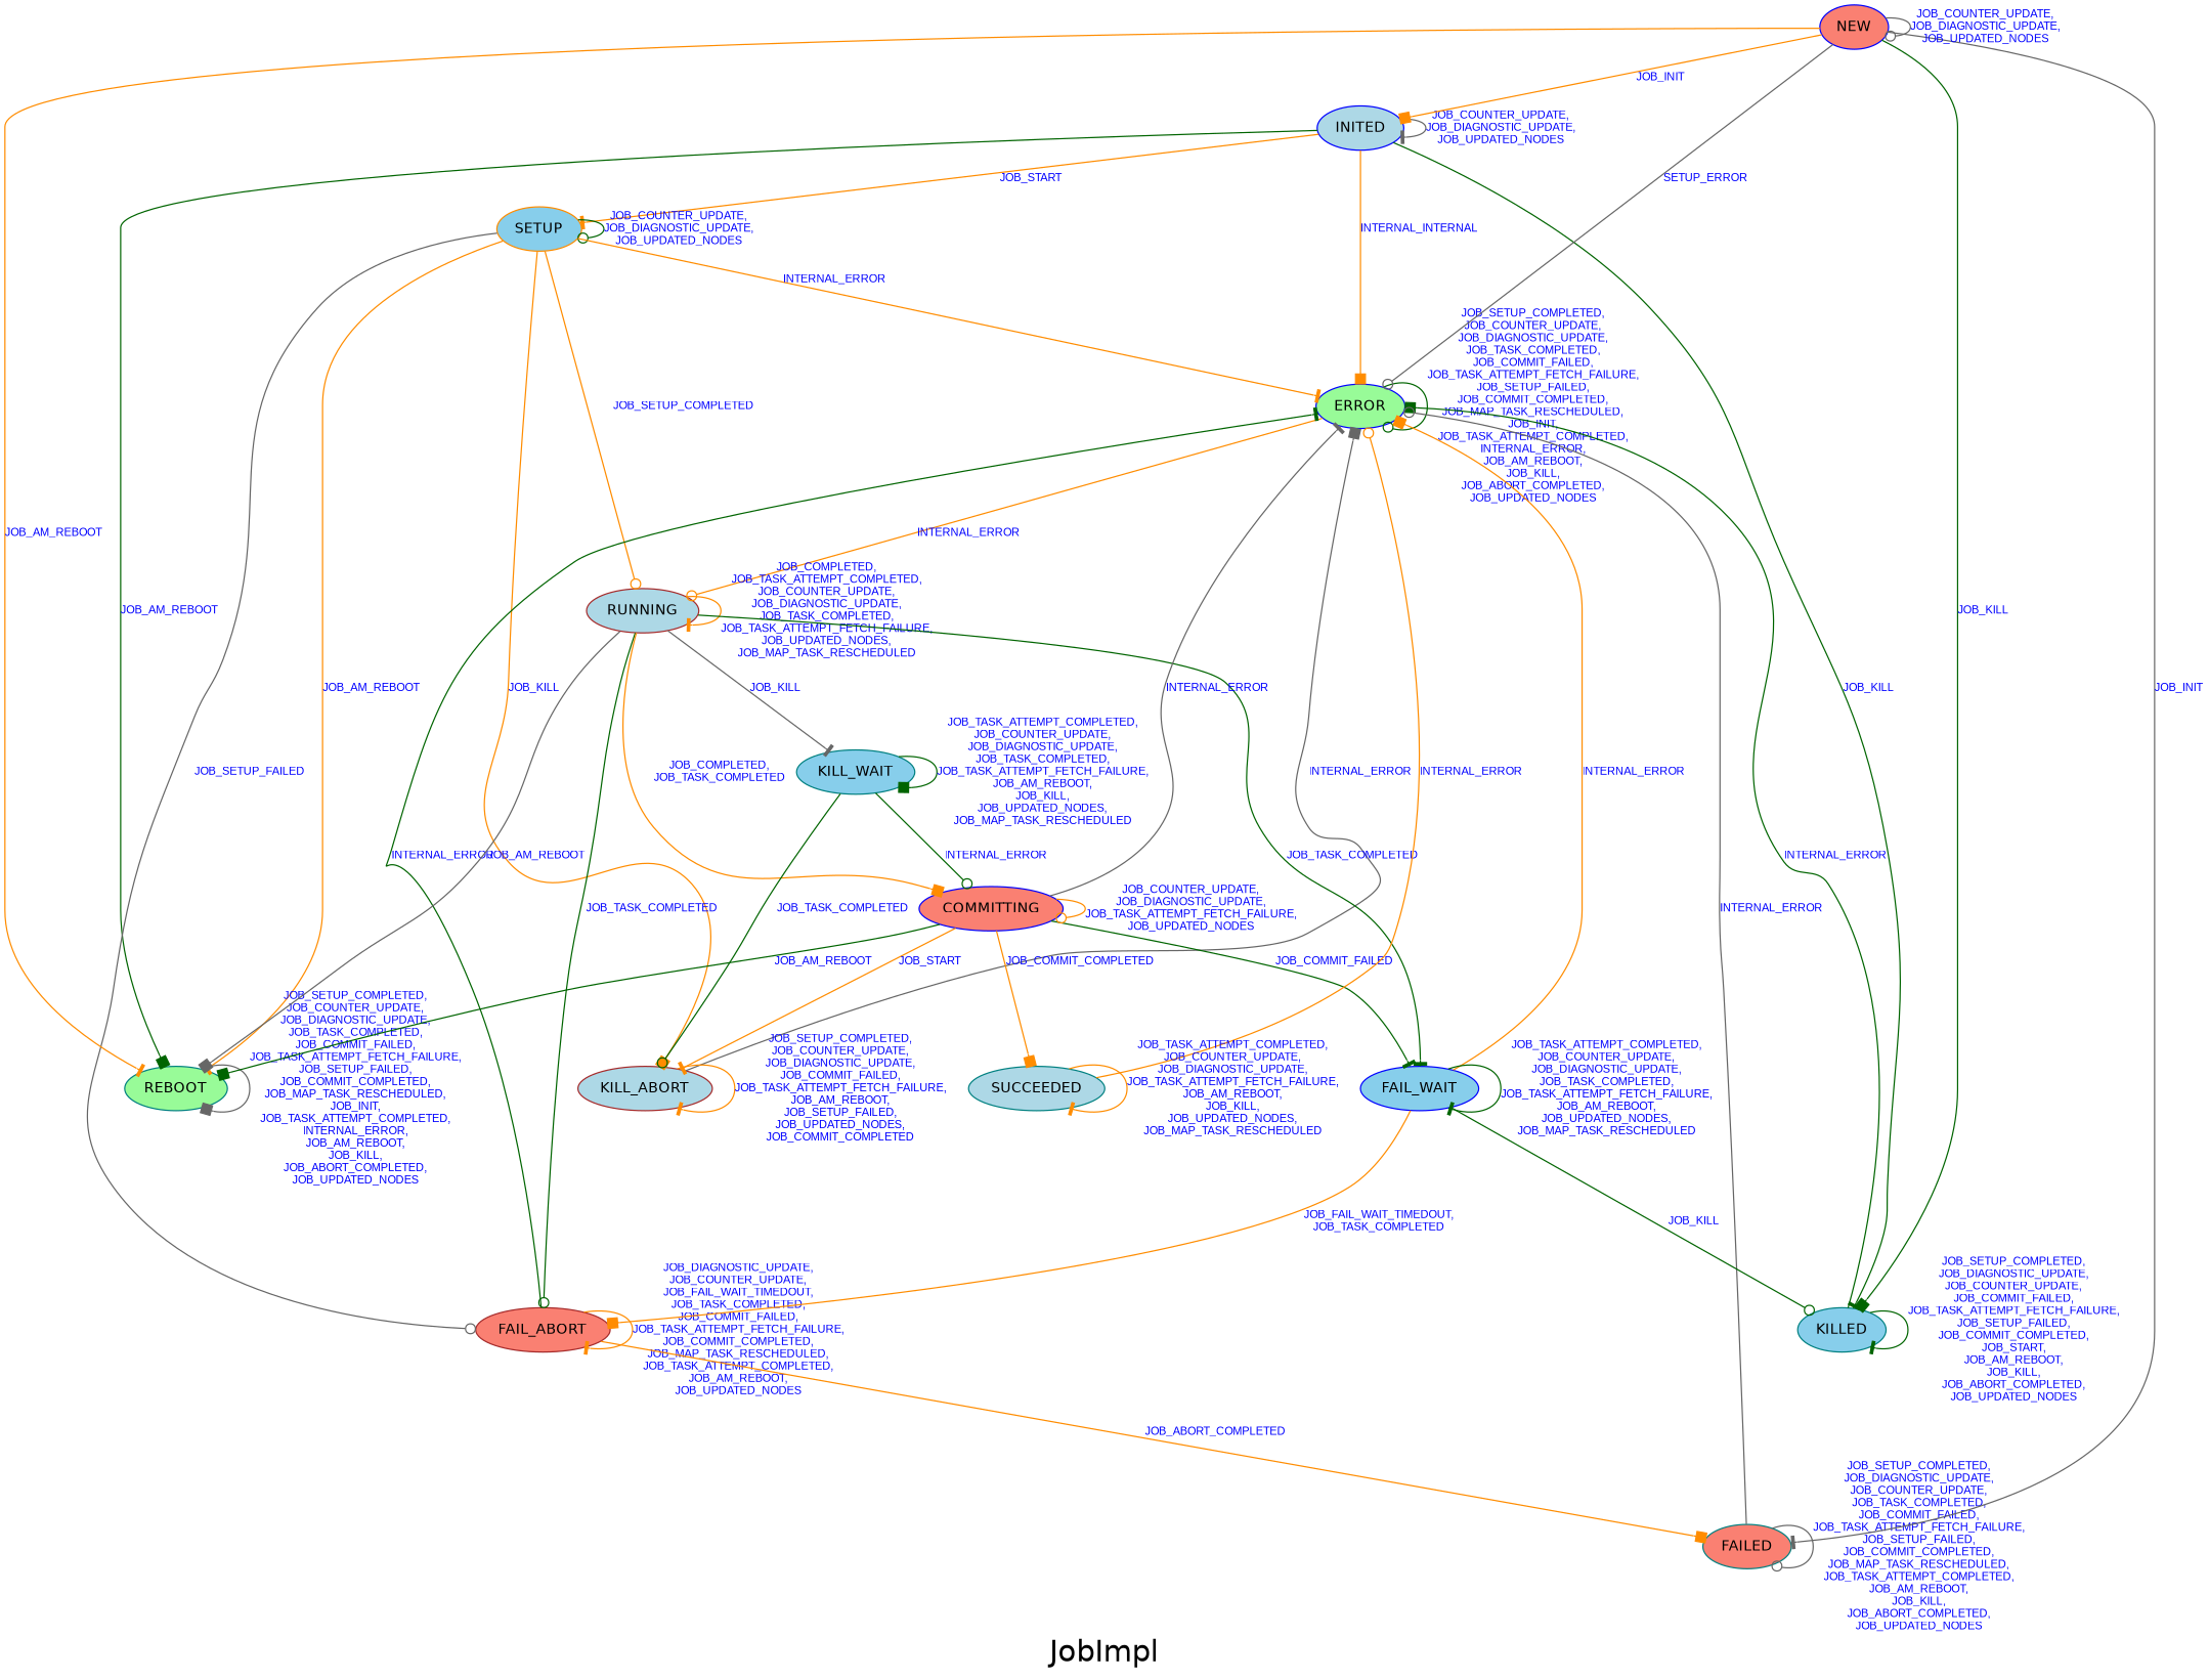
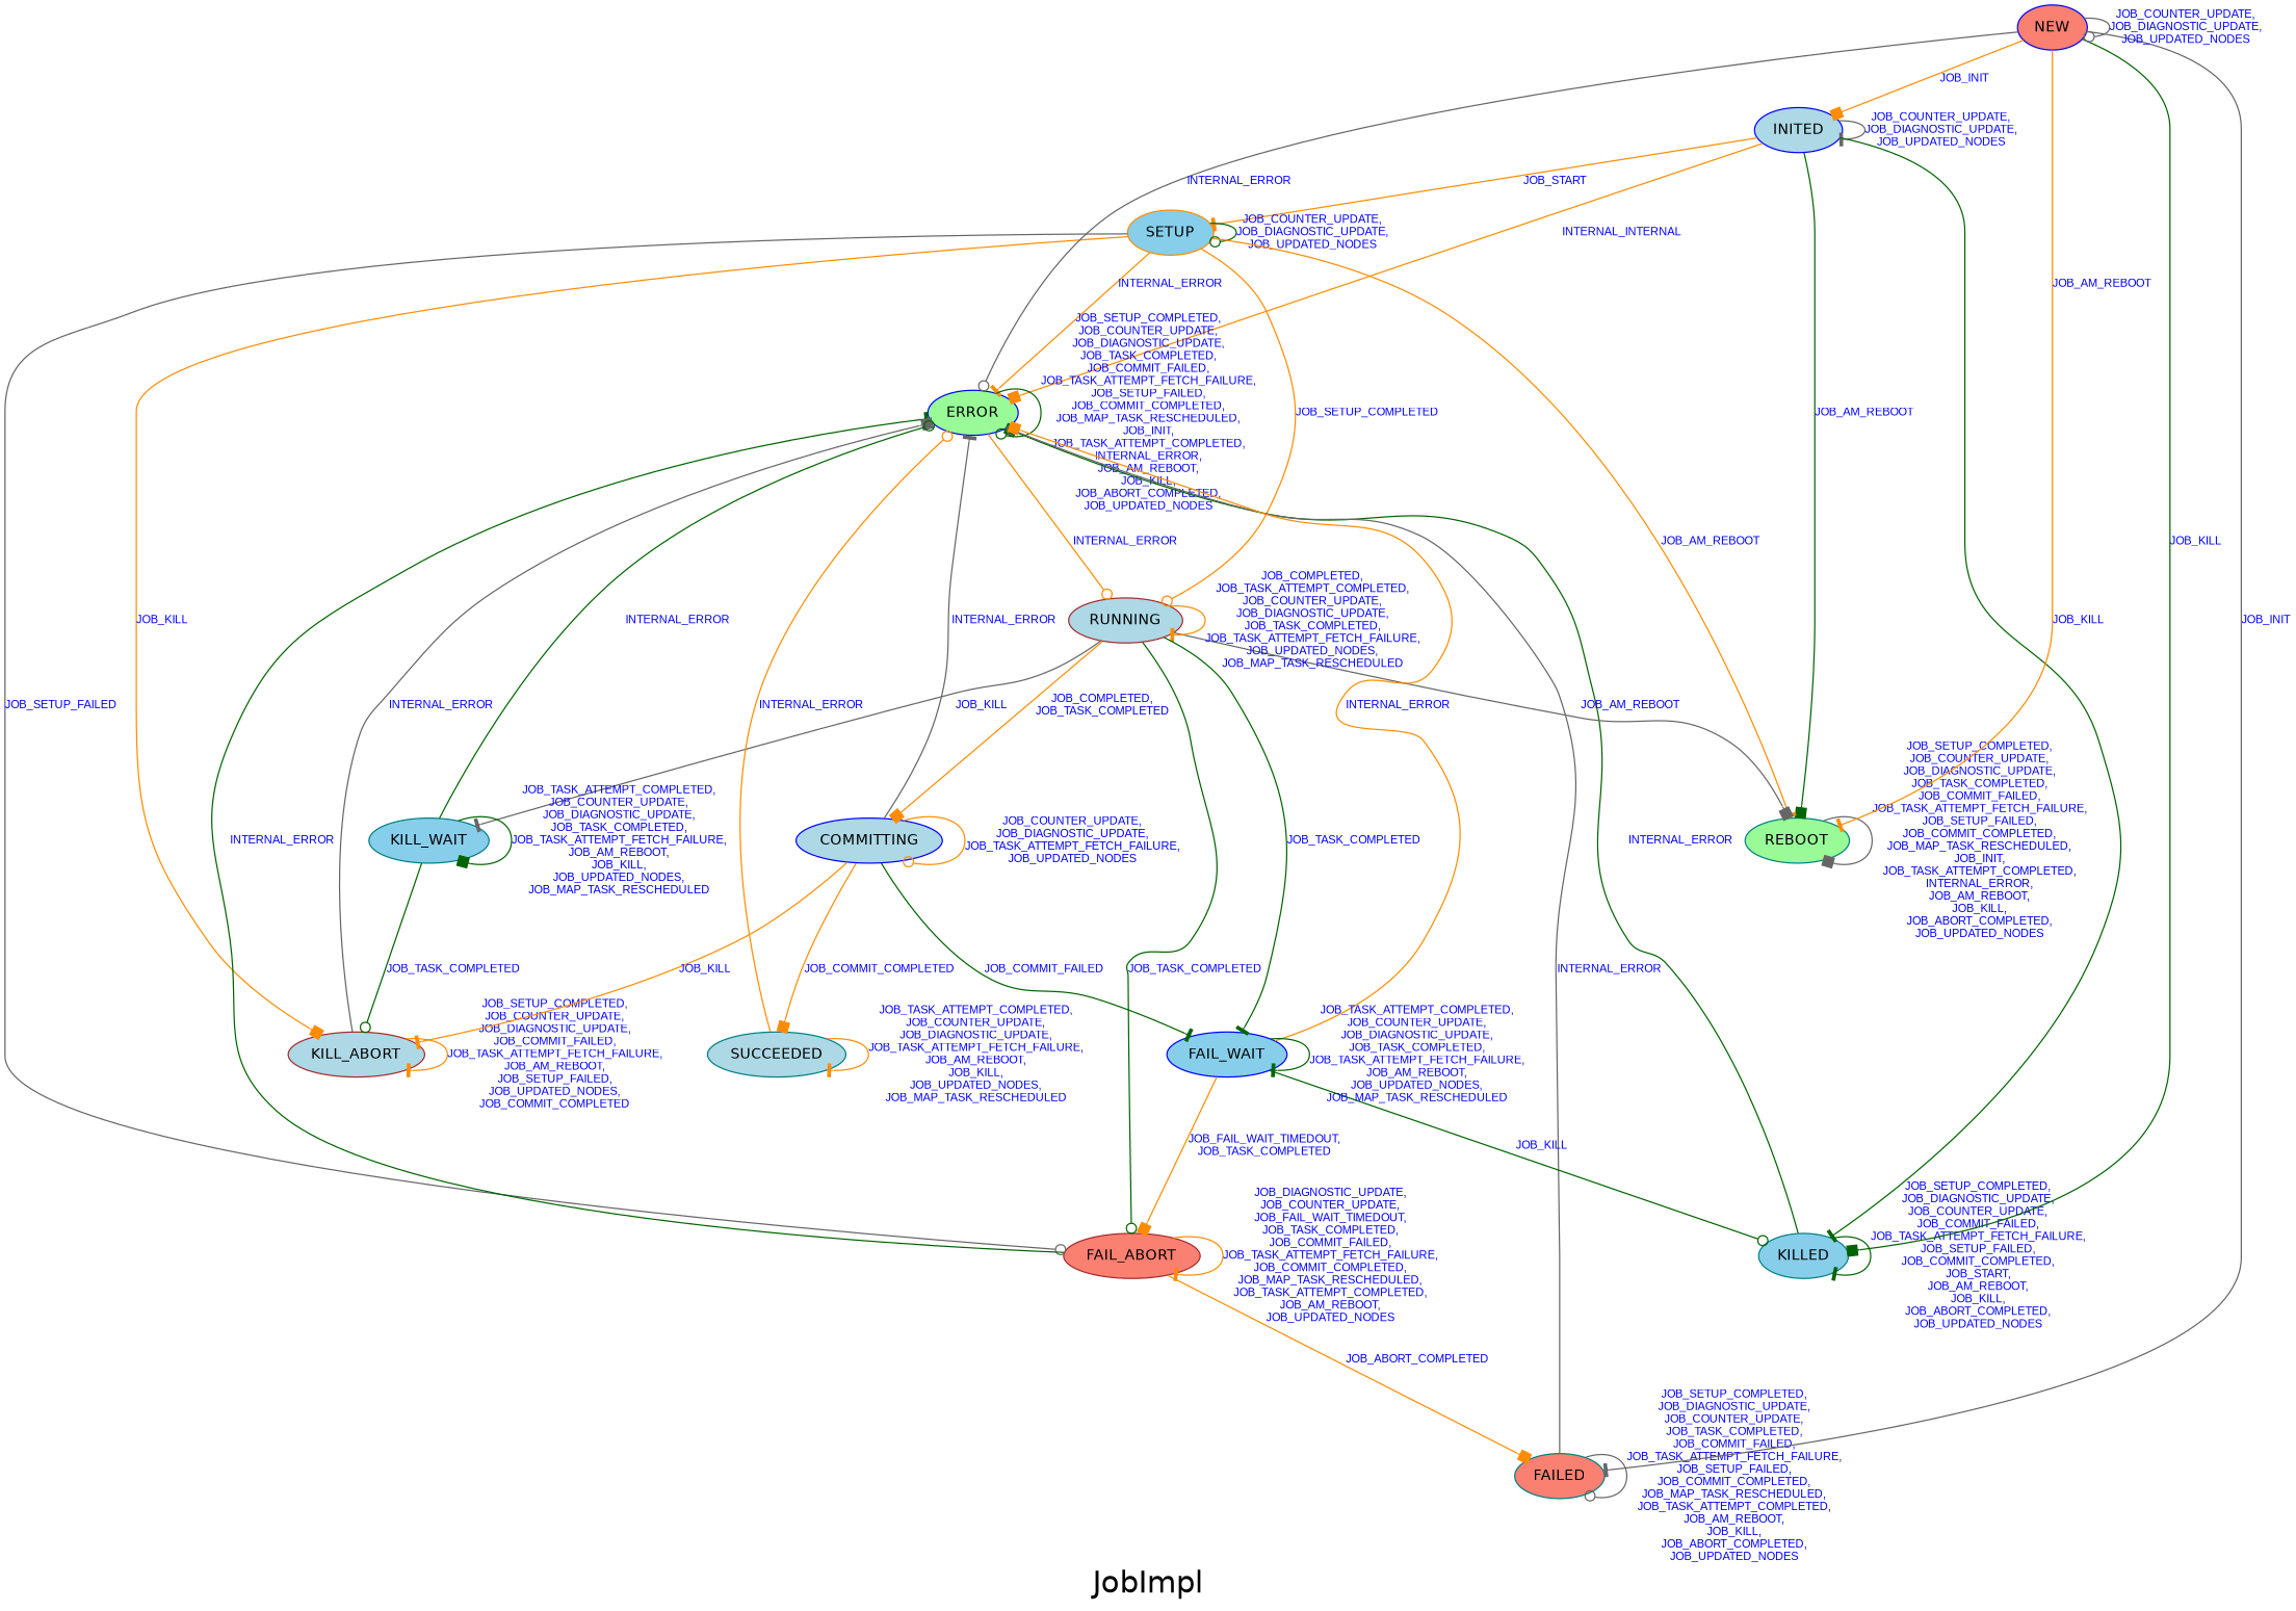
  digraph {
    fontname=Helvetica
    fontsize=24
    label=JobImpl
    node [color=blue fillcolor=lightblue fontname=Helvetica fontsize=12 style=filled]
    edge [arrowhead=tee color=darkorange fontcolor=blue fontname=Arial fontsize=9]
    n1 [label=INITED]
    n2 [color=darkorange fillcolor=skyblue label=SETUP]
    n3 [fillcolor=palegreen label=ERROR]
    n4 [color=teal fillcolor=palegreen label=REBOOT]
    n5 [color=teal fillcolor=skyblue label=KILLED]
    n6 [color=brown fillcolor=salmon label=FAIL_ABORT]
    n7 [color=brown label=KILL_ABORT]
    n8 [color=brown label=RUNNING]
    n9 [color=teal fillcolor=salmon label=FAILED]
    n10 [fillcolor=skyblue label=FAIL_WAIT]
-   n11 [fillcolor=salmon label=COMMITTING]
+   n11 [label=COMMITTING]
    n12 [color=teal fillcolor=skyblue label=KILL_WAIT]
    n13 [color=teal label=SUCCEEDED]
    n14 [fillcolor=salmon label=NEW]
    n1 -> n1 [color=gray40 label="JOB_COUNTER_UPDATE,\nJOB_DIAGNOSTIC_UPDATE,\nJOB_UPDATED_NODES"]
    n1 -> n2 [label=JOB_START]
    n1 -> n3 [arrowhead=box label=INTERNAL_INTERNAL]
    n1 -> n4 [arrowhead=box color=darkgreen label=JOB_AM_REBOOT]
    n1 -> n5 [color=darkgreen label=JOB_KILL]
    n2 -> n2 [arrowhead=odot color=darkgreen label="JOB_COUNTER_UPDATE,\nJOB_DIAGNOSTIC_UPDATE,\nJOB_UPDATED_NODES"]
    n2 -> n3 [label=INTERNAL_ERROR]
    n2 -> n4 [label=JOB_AM_REBOOT]
    n2 -> n6 [arrowhead=odot color=gray40 label=JOB_SETUP_FAILED]
    n2 -> n7 [arrowhead=box label=JOB_KILL]
    n2 -> n8 [arrowhead=odot label=JOB_SETUP_COMPLETED]
    n3 -> n3 [arrowhead=odot color=darkgreen label="JOB_SETUP_COMPLETED,\nJOB_COUNTER_UPDATE,\nJOB_DIAGNOSTIC_UPDATE,\nJOB_TASK_COMPLETED,\nJOB_COMMIT_FAILED,\nJOB_TASK_ATTEMPT_FETCH_FAILURE,\nJOB_SETUP_FAILED,\nJOB_COMMIT_COMPLETED,\nJOB_MAP_TASK_RESCHEDULED,\nJOB_INIT,\nJOB_TASK_ATTEMPT_COMPLETED,\nINTERNAL_ERROR,\nJOB_AM_REBOOT,\nJOB_KILL,\nJOB_ABORT_COMPLETED,\nJOB_UPDATED_NODES"]
    n3 -> n8 [arrowhead=odot label=INTERNAL_ERROR]
    n4 -> n4 [arrowhead=box color=gray40 label="JOB_SETUP_COMPLETED,\nJOB_COUNTER_UPDATE,\nJOB_DIAGNOSTIC_UPDATE,\nJOB_TASK_COMPLETED,\nJOB_COMMIT_FAILED,\nJOB_TASK_ATTEMPT_FETCH_FAILURE,\nJOB_SETUP_FAILED,\nJOB_COMMIT_COMPLETED,\nJOB_MAP_TASK_RESCHEDULED,\nJOB_INIT,\nJOB_TASK_ATTEMPT_COMPLETED,\nINTERNAL_ERROR,\nJOB_AM_REBOOT,\nJOB_KILL,\nJOB_ABORT_COMPLETED,\nJOB_UPDATED_NODES"]
    n5 -> n3 [arrowhead=box color=darkgreen label=INTERNAL_ERROR]
    n5 -> n5 [color=darkgreen label="JOB_SETUP_COMPLETED,\nJOB_DIAGNOSTIC_UPDATE,\nJOB_COUNTER_UPDATE,\nJOB_COMMIT_FAILED,\nJOB_TASK_ATTEMPT_FETCH_FAILURE,\nJOB_SETUP_FAILED,\nJOB_COMMIT_COMPLETED,\nJOB_START,\nJOB_AM_REBOOT,\nJOB_KILL,\nJOB_ABORT_COMPLETED,\nJOB_UPDATED_NODES"]
    n6 -> n3 [color=darkgreen label=INTERNAL_ERROR]
    n6 -> n6 [label="JOB_DIAGNOSTIC_UPDATE,\nJOB_COUNTER_UPDATE,\nJOB_FAIL_WAIT_TIMEDOUT,\nJOB_TASK_COMPLETED,\nJOB_COMMIT_FAILED,\nJOB_TASK_ATTEMPT_FETCH_FAILURE,\nJOB_COMMIT_COMPLETED,\nJOB_MAP_TASK_RESCHEDULED,\nJOB_TASK_ATTEMPT_COMPLETED,\nJOB_AM_REBOOT,\nJOB_UPDATED_NODES"]
    n6 -> n9 [arrowhead=box label=JOB_ABORT_COMPLETED]
    n7 -> n3 [arrowhead=box color=gray40 label=INTERNAL_ERROR]
    n7 -> n7 [label="JOB_SETUP_COMPLETED,\nJOB_COUNTER_UPDATE,\nJOB_DIAGNOSTIC_UPDATE,\nJOB_COMMIT_FAILED,\nJOB_TASK_ATTEMPT_FETCH_FAILURE,\nJOB_AM_REBOOT,\nJOB_SETUP_FAILED,\nJOB_UPDATED_NODES,\nJOB_COMMIT_COMPLETED"]
    n8 -> n4 [arrowhead=box color=gray40 label=JOB_AM_REBOOT]
    n8 -> n6 [arrowhead=odot color=darkgreen label=JOB_TASK_COMPLETED]
    n8 -> n8 [label="JOB_COMPLETED,\nJOB_TASK_ATTEMPT_COMPLETED,\nJOB_COUNTER_UPDATE,\nJOB_DIAGNOSTIC_UPDATE,\nJOB_TASK_COMPLETED,\nJOB_TASK_ATTEMPT_FETCH_FAILURE,\nJOB_UPDATED_NODES,\nJOB_MAP_TASK_RESCHEDULED"]
    n8 -> n10 [color=darkgreen label=JOB_TASK_COMPLETED]
    n8 -> n11 [arrowhead=box label="JOB_COMPLETED,\nJOB_TASK_COMPLETED"]
    n8 -> n12 [color=gray40 label=JOB_KILL]
    n9 -> n3 [arrowhead=odot color=gray40 label=INTERNAL_ERROR]
    n9 -> n9 [arrowhead=odot color=gray40 label="JOB_SETUP_COMPLETED,\nJOB_DIAGNOSTIC_UPDATE,\nJOB_COUNTER_UPDATE,\nJOB_TASK_COMPLETED,\nJOB_COMMIT_FAILED,\nJOB_TASK_ATTEMPT_FETCH_FAILURE,\nJOB_SETUP_FAILED,\nJOB_COMMIT_COMPLETED,\nJOB_MAP_TASK_RESCHEDULED,\nJOB_TASK_ATTEMPT_COMPLETED,\nJOB_AM_REBOOT,\nJOB_KILL,\nJOB_ABORT_COMPLETED,\nJOB_UPDATED_NODES"]
    n10 -> n3 [arrowhead=box label=INTERNAL_ERROR]
    n10 -> n5 [arrowhead=odot color=darkgreen label=JOB_KILL]
    n10 -> n6 [arrowhead=box label="JOB_FAIL_WAIT_TIMEDOUT,\nJOB_TASK_COMPLETED"]
    n10 -> n10 [color=darkgreen label="JOB_TASK_ATTEMPT_COMPLETED,\nJOB_COUNTER_UPDATE,\nJOB_DIAGNOSTIC_UPDATE,\nJOB_TASK_COMPLETED,\nJOB_TASK_ATTEMPT_FETCH_FAILURE,\nJOB_AM_REBOOT,\nJOB_UPDATED_NODES,\nJOB_MAP_TASK_RESCHEDULED"]
    n11 -> n3 [color=gray40 label=INTERNAL_ERROR]
-   n11 -> n4 [arrowhead=box color=darkgreen label=JOB_AM_REBOOT]
-   n11 -> n7 [label=JOB_START]
+   n11 -> n7 [label=JOB_KILL]
    n11 -> n10 [color=darkgreen label=JOB_COMMIT_FAILED]
    n11 -> n11 [arrowhead=odot label="JOB_COUNTER_UPDATE,\nJOB_DIAGNOSTIC_UPDATE,\nJOB_TASK_ATTEMPT_FETCH_FAILURE,\nJOB_UPDATED_NODES"]
    n11 -> n13 [arrowhead=box label=JOB_COMMIT_COMPLETED]
-   n12 -> n11 [arrowhead=odot color=darkgreen label=INTERNAL_ERROR]
+   n12 -> n3 [arrowhead=odot color=darkgreen label=INTERNAL_ERROR]
    n12 -> n7 [arrowhead=odot color=darkgreen label=JOB_TASK_COMPLETED]
    n12 -> n12 [arrowhead=box color=darkgreen label="JOB_TASK_ATTEMPT_COMPLETED,\nJOB_COUNTER_UPDATE,\nJOB_DIAGNOSTIC_UPDATE,\nJOB_TASK_COMPLETED,\nJOB_TASK_ATTEMPT_FETCH_FAILURE,\nJOB_AM_REBOOT,\nJOB_KILL,\nJOB_UPDATED_NODES,\nJOB_MAP_TASK_RESCHEDULED"]
    n13 -> n3 [arrowhead=odot label=INTERNAL_ERROR]
    n13 -> n13 [label="JOB_TASK_ATTEMPT_COMPLETED,\nJOB_COUNTER_UPDATE,\nJOB_DIAGNOSTIC_UPDATE,\nJOB_TASK_ATTEMPT_FETCH_FAILURE,\nJOB_AM_REBOOT,\nJOB_KILL,\nJOB_UPDATED_NODES,\nJOB_MAP_TASK_RESCHEDULED"]
    n14 -> n1 [arrowhead=box label=JOB_INIT]
-   n14 -> n3 [arrowhead=odot color=gray40 label=SETUP_ERROR]
+   n14 -> n3 [arrowhead=odot color=gray40 label=INTERNAL_ERROR]
    n14 -> n4 [label=JOB_AM_REBOOT]
    n14 -> n5 [arrowhead=box color=darkgreen label=JOB_KILL]
    n14 -> n9 [color=gray40 label=JOB_INIT]
    n14 -> n14 [arrowhead=odot color=gray40 label="JOB_COUNTER_UPDATE,\nJOB_DIAGNOSTIC_UPDATE,\nJOB_UPDATED_NODES"]
  }
